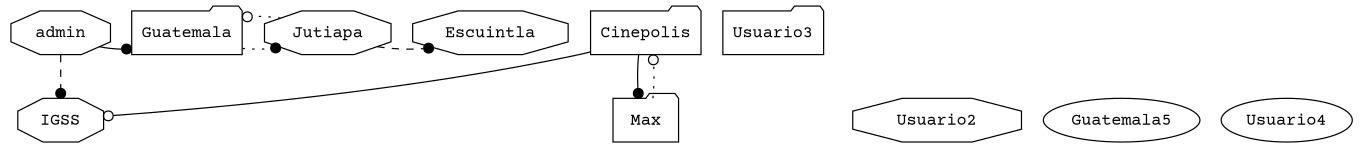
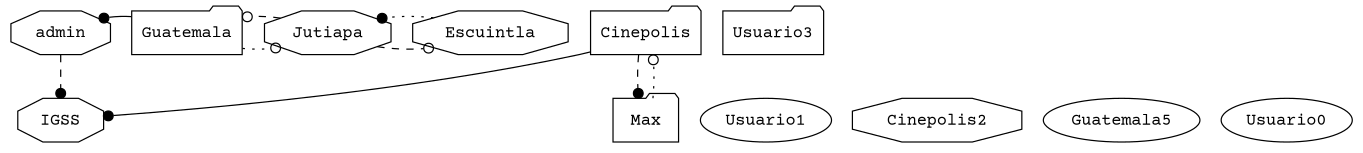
  digraph {
    fontname="Courier Prime"
    node [fontname="Courier Prime" group=2 shape=octagon]
    edge [arrowhead=dot fontname="Courier Prime" style=solid]
    n1 [group=1 label=admin]
    n2 [label=Guatemala shape=folder]
    n3 [group=3 label=Jutiapa]
    n4 [group=4 label=Escuintla]
    n5 [group=1 label=IGSS]
-   n7 [group=3 label=Usuario2]
+   n6 [label=Usuario1 shape=ellipse]
+   n7 [group=3 label=Cinepolis2]
    n8 [group=0 label=Cinepolis shape=folder]
    n9 [label=Usuario3 shape=folder]
    n10 [group=0 label=Max shape=folder]
    n11 [group=3 label=Guatemala5 shape=ellipse]
-   n12 [group=4 label=Usuario4 shape=ellipse]
+   n12 [group=4 label=Usuario0 shape=ellipse]
    subgraph sub_1 {
      rank=same
      n1
      n2
      n3
      n4
    }
    subgraph sub_2 {
      rank=same
      n5
+     n6
      n7
    }
    subgraph sub_3 {
      rank=same
      n8
      n9
    }
    subgraph sub_4 {
      rank=same
      n10
      n11
      n12
    }
-   n1 -> n2
+   n2 -> n1
    n1 -> n5 [style=dashed]
-   n2 -> n3 [style=dotted]
-   n3 -> n2 [arrowhead=odot style=dotted]
-   n3 -> n4 [style=dashed]
-   n8 -> n5 [arrowhead=odot]
-   n8 -> n10
+   n2 -> n3 [arrowhead=odot style=dotted]
+   n3 -> n2 [arrowhead=odot style=dashed]
+   n3 -> n4 [arrowhead=odot style=dashed]
+   n4 -> n3 [style=dotted]
+   n8 -> n5
+   n8 -> n10 [style=dashed]
    n10 -> n8 [arrowhead=odot style=dotted]
  }
